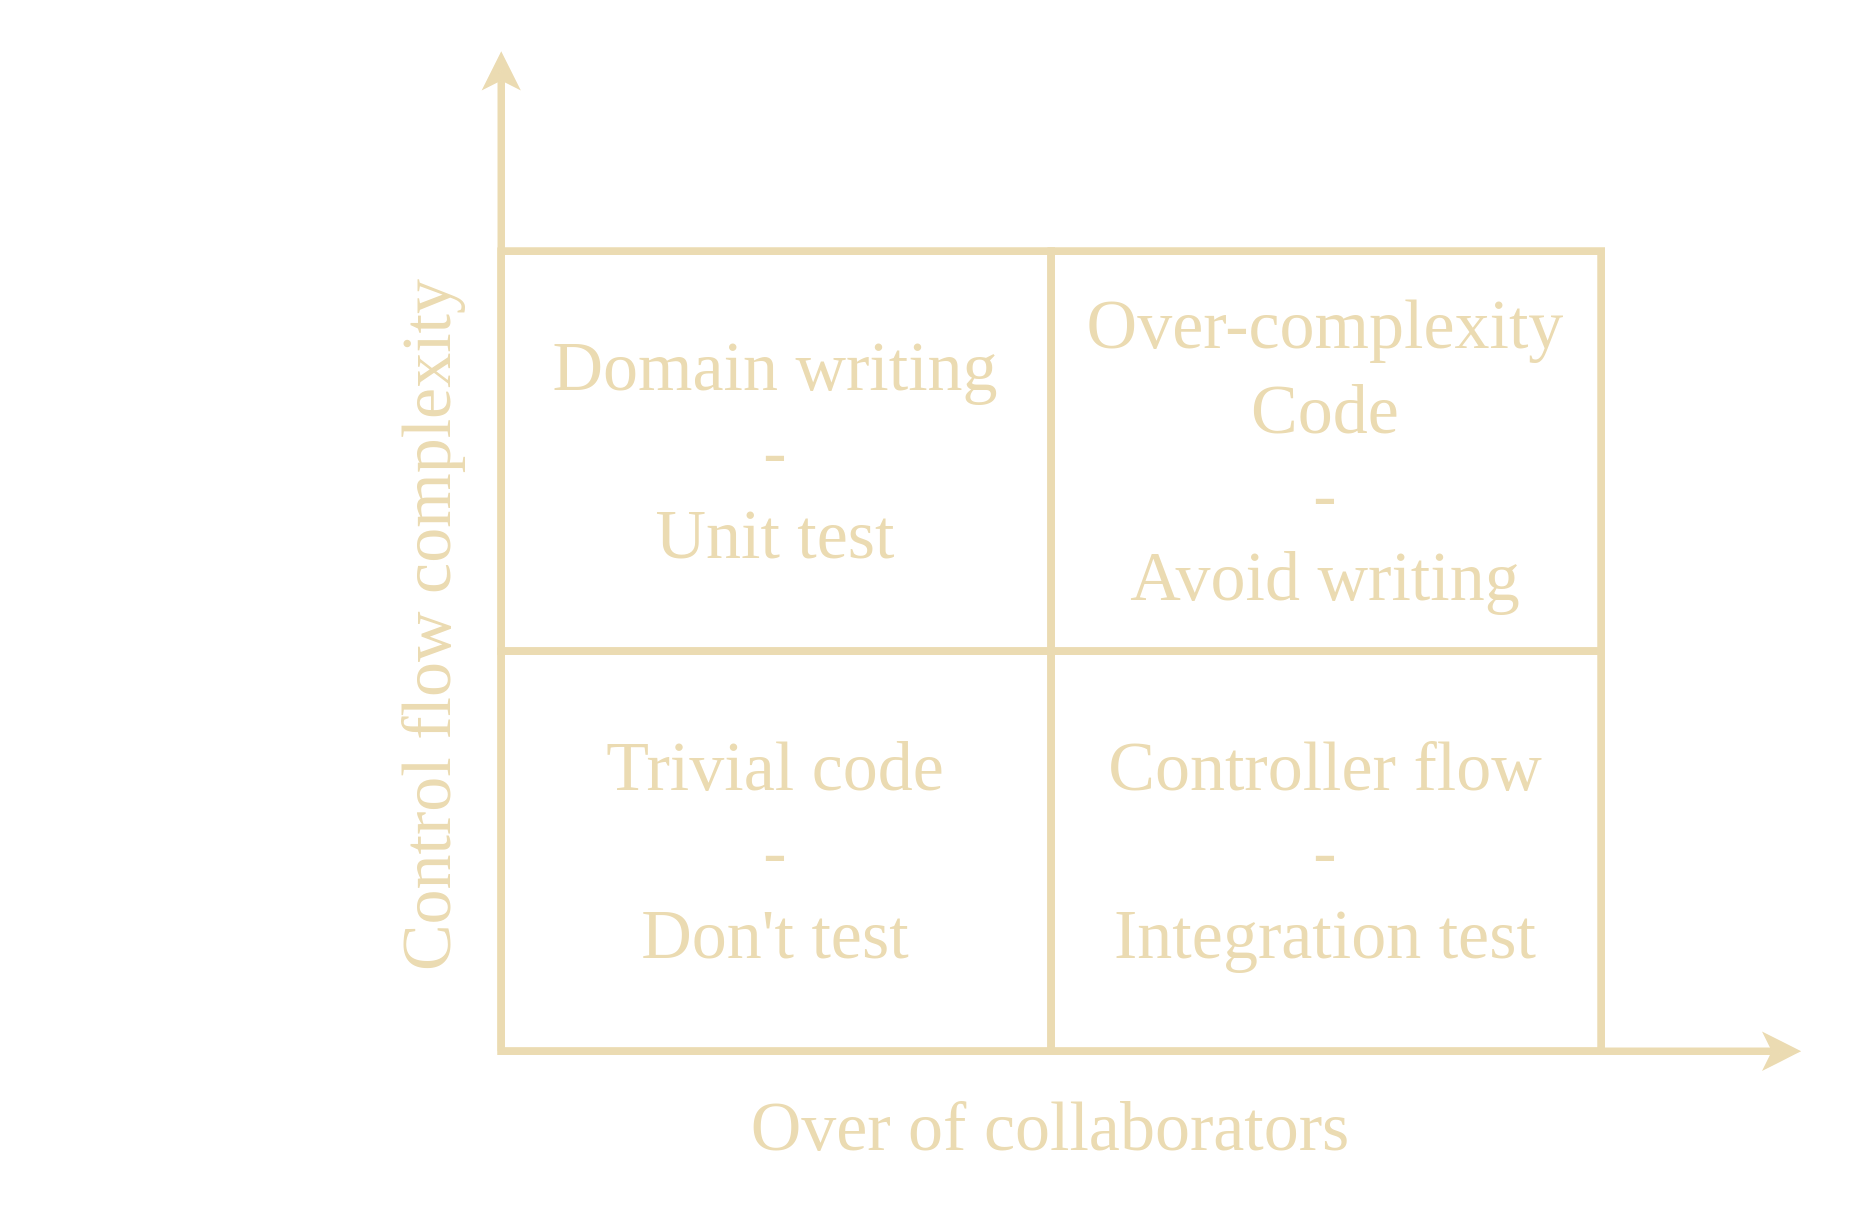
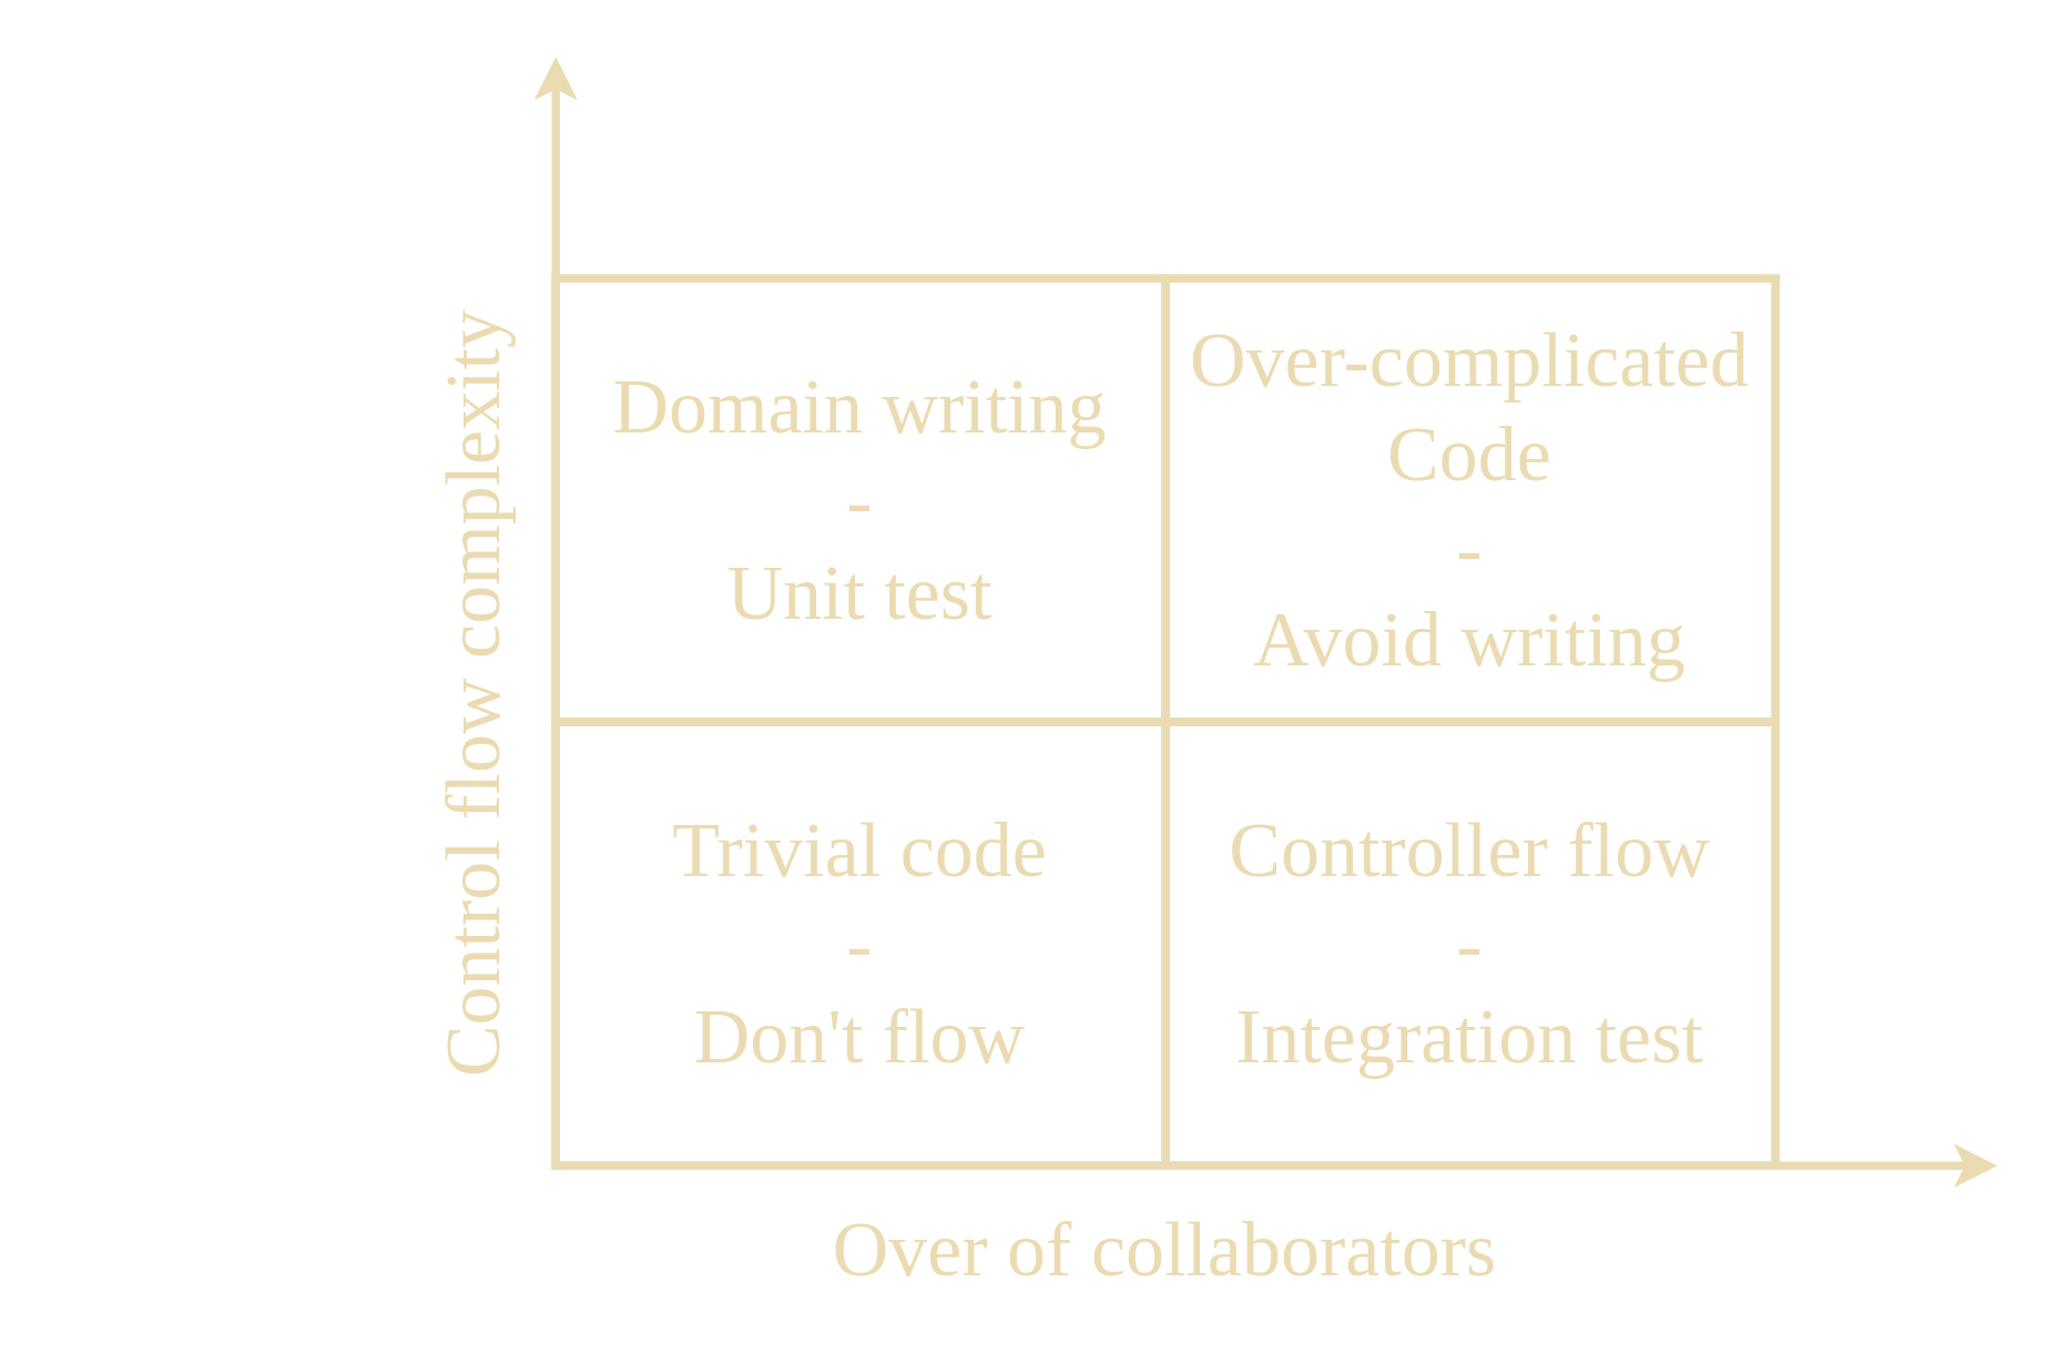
  <mxCell id="0" />
  <mxCell id="1" parent="0" />
  <mxCell id="2" value="" style="rounded=0;whiteSpace=wrap;html=1;strokeWidth=3;strokeColor=#EBDBB2;fillColor=none;" vertex="1" parent="1"><mxGeometry x="200" y="100" width="220" height="160" as="geometry" /></mxCell>
  <mxCell id="3" value="" style="rounded=0;whiteSpace=wrap;html=1;strokeWidth=3;strokeColor=#EBDBB2;fillColor=none;" vertex="1" parent="1"><mxGeometry x="200" y="260" width="220" height="160" as="geometry" /></mxCell>
  <mxCell id="4" value="" style="rounded=0;whiteSpace=wrap;html=1;strokeWidth=3;strokeColor=#EBDBB2;fillColor=none;" vertex="1" parent="1"><mxGeometry x="420" y="100" width="220" height="160" as="geometry" /></mxCell>
  <mxCell id="5" value="" style="rounded=0;whiteSpace=wrap;html=1;strokeWidth=3;strokeColor=#EBDBB2;fillColor=none;" vertex="1" parent="1"><mxGeometry x="420" y="260" width="220" height="160" as="geometry" /></mxCell>
  <mxCell id="6" value="" style="endArrow=classic;html=1;strokeWidth=3;strokeColor=#EBDBB2;" edge="1" parent="1"><mxGeometry width="50" height="50" relative="1" as="geometry"><mxPoint x="200" y="420" as="sourcePoint" /><mxPoint x="720" y="420" as="targetPoint" /></mxGeometry></mxCell>
  <mxCell id="7" value="&lt;font style=&quot;font-size: 28px&quot;&gt;Controller flow&lt;br&gt;-&lt;br&gt;Integration test&lt;br&gt;&lt;/font&gt;" style="text;fontSize=28;align=center;verticalAlign=middle;html=1;fontColor=#ebdbb2;whiteSpace=wrap;fontFamily=Work Sans;FType=g;strokeWidth=3;strokeColor=#EBDBB2;fillColor=none;" vertex="1" parent="1"><mxGeometry x="420" y="260" width="220" height="160" as="geometry" /></mxCell>
  <mxCell id="8" value="&lt;font style=&quot;font-size: 28px&quot;&gt;Domain writing&lt;br&gt;-&lt;br&gt;Unit test&lt;br&gt;&lt;/font&gt;" style="text;fontSize=28;align=center;verticalAlign=middle;html=1;fontColor=#ebdbb2;whiteSpace=wrap;fontFamily=Work Sans;FType=g;strokeWidth=3;strokeColor=#EBDBB2;fillColor=none;" vertex="1" parent="1"><mxGeometry x="200" y="100" width="220" height="160" as="geometry" /></mxCell>
- <mxCell id="9" value="&lt;font style=&quot;font-size: 28px&quot;&gt;Trivial code&lt;br&gt;-&lt;br&gt;Don't test&lt;br&gt;&lt;/font&gt;" style="text;fontSize=28;align=center;verticalAlign=middle;html=1;fontColor=#ebdbb2;whiteSpace=wrap;fontFamily=Work Sans;FType=g;strokeWidth=3;strokeColor=#EBDBB2;fillColor=none;" vertex="1" parent="1"><mxGeometry x="200" y="260" width="220" height="160" as="geometry" /></mxCell>
- <mxCell id="10" value="&lt;font style=&quot;font-size: 28px&quot;&gt;Over-complexity&lt;br&gt;Code&lt;br&gt;-&lt;br&gt;Avoid writing&lt;br&gt;&lt;/font&gt;" style="text;fontSize=28;align=center;verticalAlign=middle;html=1;fontColor=#ebdbb2;whiteSpace=wrap;fontFamily=Work Sans;FType=g;strokeWidth=3;strokeColor=#EBDBB2;fillColor=none;" vertex="1" parent="1"><mxGeometry x="420" y="100" width="220" height="160" as="geometry" /></mxCell>
+ <mxCell id="9" value="&lt;font style=&quot;font-size: 28px&quot;&gt;Trivial code&lt;br&gt;-&lt;br&gt;Don't flow&lt;br&gt;&lt;/font&gt;" style="text;fontSize=28;align=center;verticalAlign=middle;html=1;fontColor=#ebdbb2;whiteSpace=wrap;fontFamily=Work Sans;FType=g;strokeWidth=3;strokeColor=#EBDBB2;fillColor=none;" vertex="1" parent="1"><mxGeometry x="200" y="260" width="220" height="160" as="geometry" /></mxCell>
+ <mxCell id="10" value="&lt;font style=&quot;font-size: 28px&quot;&gt;Over-complicated&lt;br&gt;Code&lt;br&gt;-&lt;br&gt;Avoid writing&lt;br&gt;&lt;/font&gt;" style="text;fontSize=28;align=center;verticalAlign=middle;html=1;fontColor=#ebdbb2;whiteSpace=wrap;fontFamily=Work Sans;FType=g;strokeWidth=3;strokeColor=#EBDBB2;fillColor=none;" vertex="1" parent="1"><mxGeometry x="420" y="100" width="220" height="160" as="geometry" /></mxCell>
  <mxCell id="11" value="" style="endArrow=classic;html=1;strokeColor=#EBDBB2;strokeWidth=3;exitX=0;exitY=1;exitDx=0;exitDy=0;" edge="1" parent="1" source="9"><mxGeometry width="50" height="50" relative="1" as="geometry"><mxPoint x="160" y="410" as="sourcePoint" /><mxPoint x="200" y="20" as="targetPoint" /></mxGeometry></mxCell>
  <mxCell id="12" value="&lt;font style=&quot;font-size: 28px&quot;&gt;Over of collaborators&lt;br&gt;&lt;/font&gt;" style="text;fontSize=28;align=center;verticalAlign=middle;html=1;fontColor=#ebdbb2;whiteSpace=wrap;fontFamily=Work Sans;FType=g;strokeWidth=3;strokeColor=none;fillColor=none;" vertex="1" parent="1"><mxGeometry x="270" y="430" width="300" height="40" as="geometry" /></mxCell>
  <mxCell id="13" value="&lt;font style=&quot;font-size: 28px&quot;&gt;Control flow complexity&lt;br&gt;&lt;/font&gt;" style="text;fontSize=28;align=center;verticalAlign=middle;html=1;fontColor=#ebdbb2;whiteSpace=wrap;fontFamily=Work Sans;FType=g;strokeWidth=3;strokeColor=none;fillColor=none;rotation=-90;" vertex="1" parent="1"><mxGeometry x="20" y="230" width="300" height="40" as="geometry" /></mxCell>
